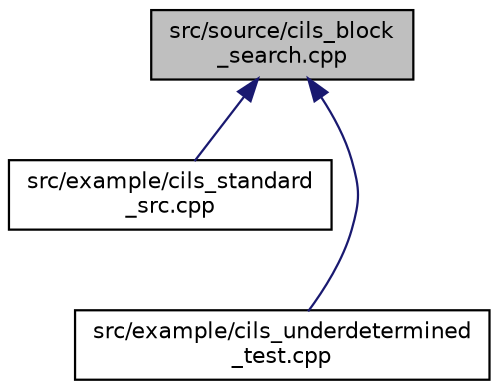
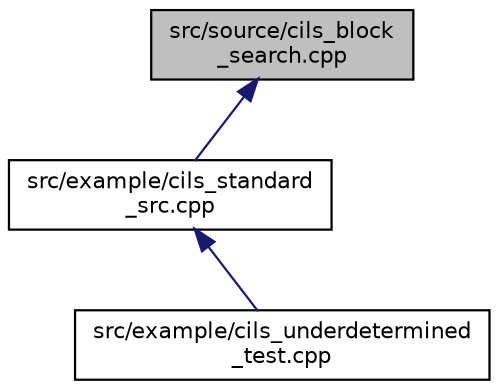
  digraph {
    node [color=black fillcolor=white fontname=Helvetica fontsize=10 shape=record style=filled]
    edge [color=midnightblue dir=back fontname=Helvetica fontsize=10 labelfontname=Helvetica labelfontsize=10 style=solid]
    n1 [fillcolor=grey75 fontcolor=black height=0.2 label="src/source/cils_block\l_search.cpp" width=0.4]
    n2 [height=0.2 label="src/example/cils_standard\l_src.cpp" width=0.4]
    n3 [height=0.2 label="src/example/cils_underdetermined\l_test.cpp" width=0.4]
    n1 -> n2
-   n1 -> n3
+   n2 -> n3
  }
